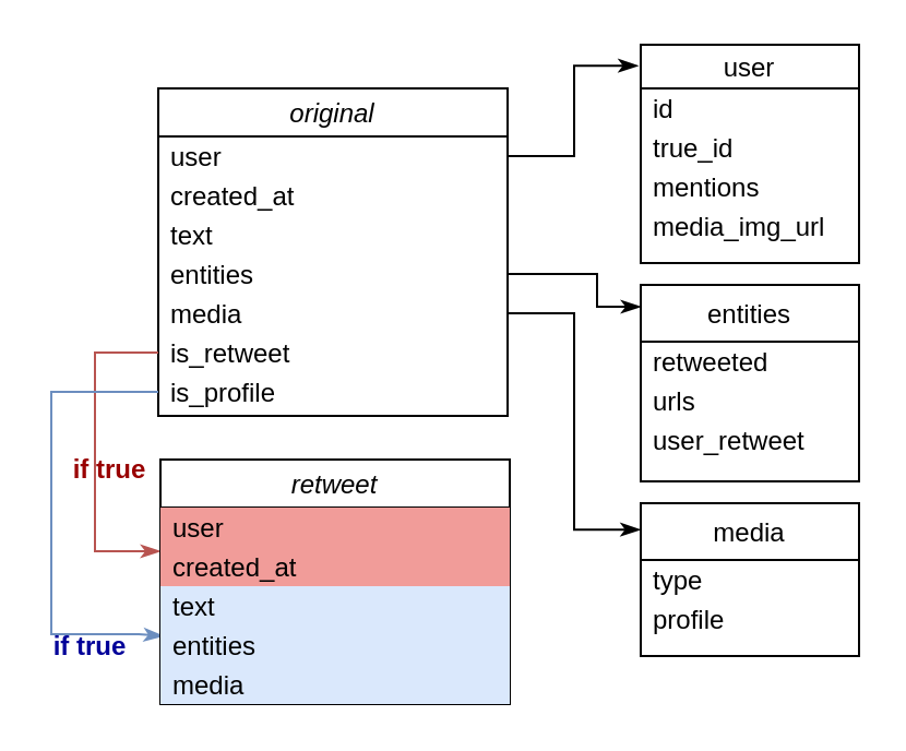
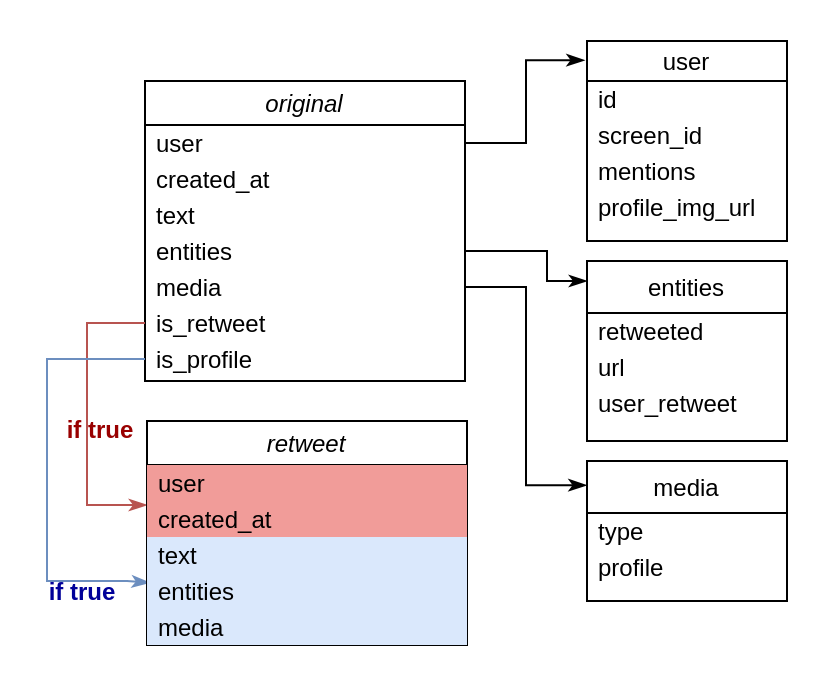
  <mxCell id="0" />
  <mxCell id="1" parent="0" />
  <mxCell id="2" value="original" style="swimlane;fontStyle=2;align=center;verticalAlign=middle;childLayout=stackLayout;horizontal=1;startSize=22;horizontalStack=0;resizeParent=1;resizeLast=0;collapsible=1;marginBottom=0;rounded=0;shadow=0;strokeWidth=1;" parent="1" vertex="1"><mxGeometry x="72" y="40" width="160" height="150" as="geometry"><mxRectangle x="230" y="140" width="160" height="26" as="alternateBounds" /></mxGeometry></mxCell>
  <mxCell id="3" value="user" style="text;align=left;verticalAlign=middle;spacingLeft=4;spacingRight=4;overflow=hidden;rotatable=0;points=[[0,0.5],[1,0.5]];portConstraint=eastwest;" parent="2" vertex="1"><mxGeometry y="22" width="160" height="18" as="geometry" /></mxCell>
  <mxCell id="4" value="created_at" style="text;align=left;verticalAlign=middle;spacingLeft=4;spacingRight=4;overflow=hidden;rotatable=0;points=[[0,0.5],[1,0.5]];portConstraint=eastwest;rounded=0;shadow=0;html=0;" parent="2" vertex="1"><mxGeometry y="40" width="160" height="18" as="geometry" /></mxCell>
  <mxCell id="5" value="text" style="text;align=left;verticalAlign=middle;spacingLeft=4;spacingRight=4;overflow=hidden;rotatable=0;points=[[0,0.5],[1,0.5]];portConstraint=eastwest;rounded=0;shadow=0;html=0;" parent="2" vertex="1"><mxGeometry y="58" width="160" height="18" as="geometry" /></mxCell>
  <mxCell id="6" value="entities" style="text;align=left;verticalAlign=middle;spacingLeft=4;spacingRight=4;overflow=hidden;rotatable=0;points=[[0,0.5],[1,0.5]];portConstraint=eastwest;rounded=0;shadow=0;html=0;" vertex="1" parent="2"><mxGeometry y="76" width="160" height="18" as="geometry" /></mxCell>
  <mxCell id="7" value="media" style="text;align=left;verticalAlign=middle;spacingLeft=4;spacingRight=4;overflow=hidden;rotatable=0;points=[[0,0.5],[1,0.5]];portConstraint=eastwest;rounded=0;shadow=0;html=0;" vertex="1" parent="2"><mxGeometry y="94" width="160" height="18" as="geometry" /></mxCell>
  <mxCell id="8" value="is_retweet" style="text;align=left;verticalAlign=middle;spacingLeft=4;spacingRight=4;overflow=hidden;rotatable=0;points=[[0,0.5],[1,0.5]];portConstraint=eastwest;rounded=0;shadow=0;html=0;" vertex="1" parent="2"><mxGeometry y="112" width="160" height="18" as="geometry" /></mxCell>
  <mxCell id="9" value="is_profile" style="text;align=left;verticalAlign=middle;spacingLeft=4;spacingRight=4;overflow=hidden;rotatable=0;points=[[0,0.5],[1,0.5]];portConstraint=eastwest;rounded=0;shadow=0;html=0;" vertex="1" parent="2"><mxGeometry y="130" width="160" height="18" as="geometry" /></mxCell>
  <mxCell id="10" value="user" style="swimlane;fontStyle=0;align=center;verticalAlign=middle;childLayout=stackLayout;horizontal=1;startSize=20;horizontalStack=0;resizeParent=1;resizeLast=0;collapsible=1;marginBottom=0;rounded=0;shadow=0;strokeWidth=1;" parent="1" vertex="1"><mxGeometry x="293" y="20" width="100" height="100" as="geometry"><mxRectangle x="550" y="140" width="160" height="26" as="alternateBounds" /></mxGeometry></mxCell>
  <mxCell id="11" value="id" style="text;align=left;verticalAlign=middle;spacingLeft=4;spacingRight=4;overflow=hidden;rotatable=0;points=[[0,0.5],[1,0.5]];portConstraint=eastwest;" parent="10" vertex="1"><mxGeometry y="20" width="100" height="18" as="geometry" /></mxCell>
- <mxCell id="12" value="true_id" style="text;align=left;verticalAlign=middle;spacingLeft=4;spacingRight=4;overflow=hidden;rotatable=0;points=[[0,0.5],[1,0.5]];portConstraint=eastwest;rounded=0;shadow=0;html=0;" parent="10" vertex="1"><mxGeometry y="38" width="100" height="18" as="geometry" /></mxCell>
+ <mxCell id="12" value="screen_id" style="text;align=left;verticalAlign=middle;spacingLeft=4;spacingRight=4;overflow=hidden;rotatable=0;points=[[0,0.5],[1,0.5]];portConstraint=eastwest;rounded=0;shadow=0;html=0;" parent="10" vertex="1"><mxGeometry y="38" width="100" height="18" as="geometry" /></mxCell>
  <mxCell id="13" value="mentions" style="text;align=left;verticalAlign=middle;spacingLeft=4;spacingRight=4;overflow=hidden;rotatable=0;points=[[0,0.5],[1,0.5]];portConstraint=eastwest;rounded=0;shadow=0;html=0;" parent="10" vertex="1"><mxGeometry y="56" width="100" height="18" as="geometry" /></mxCell>
- <mxCell id="14" value="media_img_url" style="text;align=left;verticalAlign=middle;spacingLeft=4;spacingRight=4;overflow=hidden;rotatable=0;points=[[0,0.5],[1,0.5]];portConstraint=eastwest;rounded=0;shadow=0;html=0;" parent="10" vertex="1"><mxGeometry y="74" width="100" height="18" as="geometry" /></mxCell>
+ <mxCell id="14" value="profile_img_url" style="text;align=left;verticalAlign=middle;spacingLeft=4;spacingRight=4;overflow=hidden;rotatable=0;points=[[0,0.5],[1,0.5]];portConstraint=eastwest;rounded=0;shadow=0;html=0;" parent="10" vertex="1"><mxGeometry y="74" width="100" height="18" as="geometry" /></mxCell>
  <mxCell id="15" value="entities" style="swimlane;fontStyle=0;align=center;verticalAlign=top;childLayout=stackLayout;horizontal=1;startSize=26;horizontalStack=0;resizeParent=1;resizeLast=0;collapsible=1;marginBottom=0;rounded=0;shadow=0;strokeWidth=1;" vertex="1" parent="1"><mxGeometry x="293" y="130" width="100" height="90" as="geometry"><mxRectangle x="550" y="140" width="160" height="26" as="alternateBounds" /></mxGeometry></mxCell>
  <mxCell id="16" value="retweeted" style="text;align=left;verticalAlign=middle;spacingLeft=4;spacingRight=4;overflow=hidden;rotatable=0;points=[[0,0.5],[1,0.5]];portConstraint=eastwest;" vertex="1" parent="15"><mxGeometry y="26" width="100" height="18" as="geometry" /></mxCell>
- <mxCell id="17" value="urls" style="text;align=left;verticalAlign=middle;spacingLeft=4;spacingRight=4;overflow=hidden;rotatable=0;points=[[0,0.5],[1,0.5]];portConstraint=eastwest;rounded=0;shadow=0;html=0;" vertex="1" parent="15"><mxGeometry y="44" width="100" height="18" as="geometry" /></mxCell>
+ <mxCell id="17" value="url" style="text;align=left;verticalAlign=middle;spacingLeft=4;spacingRight=4;overflow=hidden;rotatable=0;points=[[0,0.5],[1,0.5]];portConstraint=eastwest;rounded=0;shadow=0;html=0;" vertex="1" parent="15"><mxGeometry y="44" width="100" height="18" as="geometry" /></mxCell>
  <mxCell id="18" value="user_retweet" style="text;align=left;verticalAlign=middle;spacingLeft=4;spacingRight=4;overflow=hidden;rotatable=0;points=[[0,0.5],[1,0.5]];portConstraint=eastwest;rounded=0;shadow=0;html=0;" vertex="1" parent="15"><mxGeometry y="62" width="100" height="18" as="geometry" /></mxCell>
  <mxCell id="19" value="media" style="swimlane;fontStyle=0;align=center;verticalAlign=top;childLayout=stackLayout;horizontal=1;startSize=26;horizontalStack=0;resizeParent=1;resizeLast=0;collapsible=1;marginBottom=0;rounded=0;shadow=0;strokeWidth=1;" vertex="1" parent="1"><mxGeometry x="293" y="230" width="100" height="70" as="geometry"><mxRectangle x="550" y="140" width="160" height="26" as="alternateBounds" /></mxGeometry></mxCell>
  <mxCell id="20" value="type" style="text;align=left;verticalAlign=middle;spacingLeft=4;spacingRight=4;overflow=hidden;rotatable=0;points=[[0,0.5],[1,0.5]];portConstraint=eastwest;" vertex="1" parent="19"><mxGeometry y="26" width="100" height="18" as="geometry" /></mxCell>
  <mxCell id="21" value="profile" style="text;align=left;verticalAlign=middle;spacingLeft=4;spacingRight=4;overflow=hidden;rotatable=0;points=[[0,0.5],[1,0.5]];portConstraint=eastwest;rounded=0;shadow=0;html=0;" vertex="1" parent="19"><mxGeometry y="44" width="100" height="18" as="geometry" /></mxCell>
  <mxCell id="22" style="edgeStyle=orthogonalEdgeStyle;rounded=0;orthogonalLoop=1;jettySize=auto;html=1;endArrow=classicThin;endFill=1;" edge="1" parent="1" source="6" target="15"><mxGeometry relative="1" as="geometry"><mxPoint x="273" y="150" as="targetPoint" /><Array as="points"><mxPoint x="273" y="125" /><mxPoint x="273" y="140" /></Array></mxGeometry></mxCell>
  <mxCell id="23" style="edgeStyle=orthogonalEdgeStyle;rounded=0;orthogonalLoop=1;jettySize=auto;html=1;entryX=-0.002;entryY=0.173;entryDx=0;entryDy=0;entryPerimeter=0;endArrow=classicThin;endFill=1;" edge="1" parent="1" source="7" target="19"><mxGeometry relative="1" as="geometry" /></mxCell>
  <mxCell id="24" style="edgeStyle=orthogonalEdgeStyle;rounded=0;orthogonalLoop=1;jettySize=auto;html=1;exitX=1;exitY=0.5;exitDx=0;exitDy=0;entryX=-0.012;entryY=0.096;entryDx=0;entryDy=0;entryPerimeter=0;endArrow=classicThin;endFill=1;" edge="1" parent="1" source="3" target="10"><mxGeometry relative="1" as="geometry" /></mxCell>
  <mxCell id="25" style="edgeStyle=orthogonalEdgeStyle;rounded=0;orthogonalLoop=1;jettySize=auto;html=1;endArrow=classicThin;endFill=1;fontSize=18;fontColor=#7EA6E0;fillColor=#f8cecc;strokeColor=#b85450;entryX=0;entryY=0.111;entryDx=0;entryDy=0;entryPerimeter=0;" edge="1" parent="1" source="8" target="29"><mxGeometry relative="1" as="geometry"><mxPoint x="73" y="252" as="targetPoint" /><Array as="points"><mxPoint x="43" y="161" /><mxPoint x="43" y="252" /></Array></mxGeometry></mxCell>
  <mxCell id="26" style="edgeStyle=orthogonalEdgeStyle;rounded=0;orthogonalLoop=1;jettySize=auto;html=1;endArrow=classicThin;endFill=1;fontSize=18;entryX=0.009;entryY=0.27;entryDx=0;entryDy=0;entryPerimeter=0;fillColor=#dae8fc;strokeColor=#6c8ebf;" edge="1" parent="1" source="9" target="31"><mxGeometry relative="1" as="geometry"><mxPoint x="63" y="282.286" as="targetPoint" /><Array as="points"><mxPoint x="23" y="179" /><mxPoint x="23" y="290" /><mxPoint x="63" y="290" /></Array></mxGeometry></mxCell>
  <mxCell id="27" value="retweet" style="swimlane;fontStyle=2;align=center;verticalAlign=middle;childLayout=stackLayout;horizontal=1;startSize=22;horizontalStack=0;resizeParent=1;resizeLast=0;collapsible=1;marginBottom=0;rounded=0;shadow=0;strokeWidth=1;" vertex="1" parent="1"><mxGeometry x="73" y="210" width="160" height="112" as="geometry"><mxRectangle x="230" y="140" width="160" height="26" as="alternateBounds" /></mxGeometry></mxCell>
  <mxCell id="28" value="user" style="text;align=left;verticalAlign=middle;spacingLeft=4;spacingRight=4;overflow=hidden;rotatable=0;points=[[0,0.5],[1,0.5]];portConstraint=eastwest;fillColor=#F19C99;" vertex="1" parent="27"><mxGeometry y="22" width="160" height="18" as="geometry" /></mxCell>
  <mxCell id="29" value="created_at" style="text;align=left;verticalAlign=middle;spacingLeft=4;spacingRight=4;overflow=hidden;rotatable=0;points=[[0,0.5],[1,0.5]];portConstraint=eastwest;rounded=0;shadow=0;html=0;fillColor=#F19C99;" vertex="1" parent="27"><mxGeometry y="40" width="160" height="18" as="geometry" /></mxCell>
  <mxCell id="30" value="text" style="text;align=left;verticalAlign=middle;spacingLeft=4;spacingRight=4;overflow=hidden;rotatable=0;points=[[0,0.5],[1,0.5]];portConstraint=eastwest;rounded=0;shadow=0;html=0;fillColor=#dae8fc;strokeColor=none;" vertex="1" parent="27"><mxGeometry y="58" width="160" height="18" as="geometry" /></mxCell>
  <mxCell id="31" value="entities" style="text;align=left;verticalAlign=middle;spacingLeft=4;spacingRight=4;overflow=hidden;rotatable=0;points=[[0,0.5],[1,0.5]];portConstraint=eastwest;rounded=0;shadow=0;html=0;fillColor=#dae8fc;strokeColor=none;" vertex="1" parent="27"><mxGeometry y="76" width="160" height="18" as="geometry" /></mxCell>
  <mxCell id="32" value="media" style="text;align=left;verticalAlign=middle;spacingLeft=4;spacingRight=4;overflow=hidden;rotatable=0;points=[[0,0.5],[1,0.5]];portConstraint=eastwest;rounded=0;shadow=0;html=0;fillColor=#dae8fc;strokeColor=none;" vertex="1" parent="27"><mxGeometry y="94" width="160" height="18" as="geometry" /></mxCell>
  <mxCell id="33" value="if true" style="text;html=1;strokeColor=none;fillColor=none;align=center;verticalAlign=middle;whiteSpace=wrap;rounded=0;fontStyle=1;fontColor=#990000;" vertex="1" parent="1"><mxGeometry x="29.996" y="205" width="40" height="20" as="geometry" /></mxCell>
  <mxCell id="34" value="if true" style="text;html=1;strokeColor=none;fillColor=none;align=center;verticalAlign=middle;whiteSpace=wrap;rounded=0;fontStyle=1;fontColor=#000099;" vertex="1" parent="1"><mxGeometry x="20.716" y="286" width="40" height="20" as="geometry" /></mxCell>
